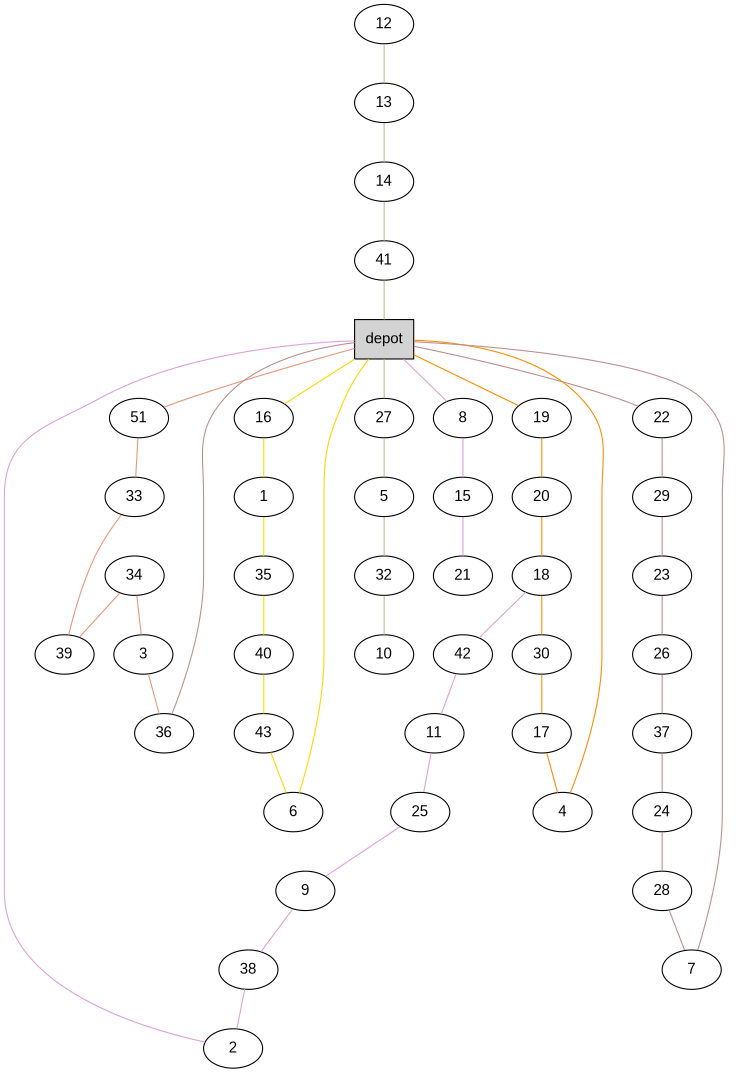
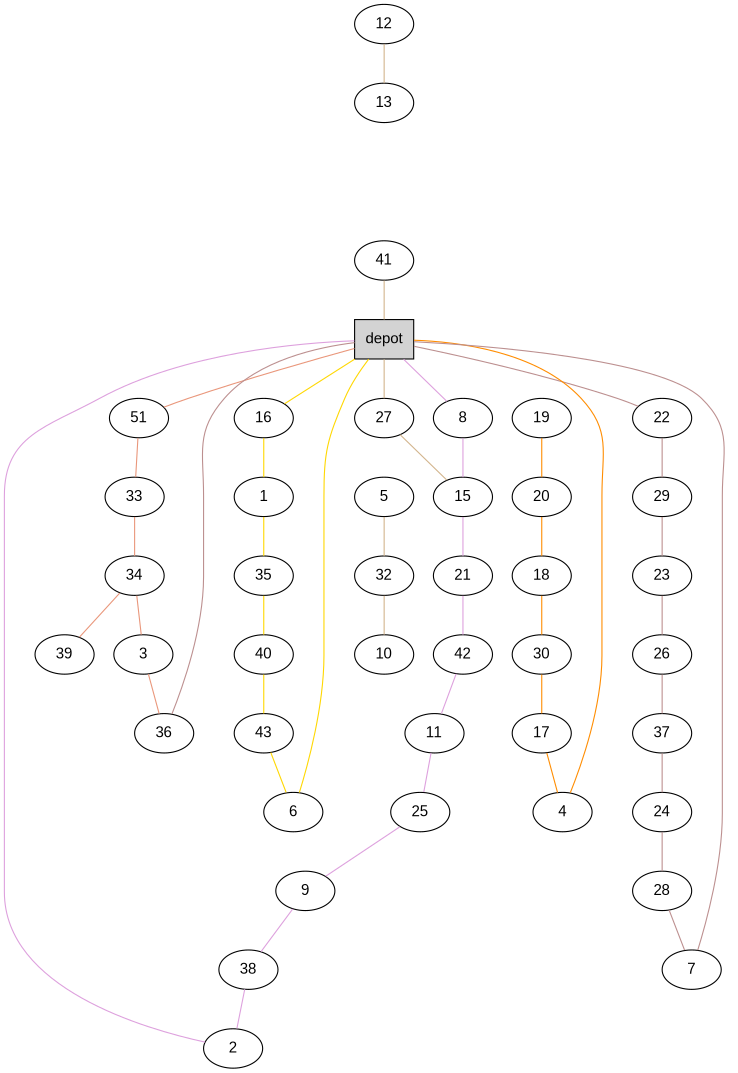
  graph {
    fontname="Liberation Sans"
    node [fontname="Liberation Sans" shape=ellipse]
    edge [color=plum fontname="Liberation Sans"]
    n1 [label=depot shape=box style=filled]
    n2 [label=51]
    16
    8
    27
    19
    22
    33
    1
    15
    5
    20
    29
    34
    39
    3
    36
    35
    40
    43
    6
    21
    42
    11
    25
    9
    38
    2
    32
    10
    12
    13
-   14
    41
    18
    30
    17
    4
    23
    26
    37
    24
    28
    7
    n1 -- n2 [color=darksalmon]
    n1 -- 16 [color=gold]
    n1 -- 8
    n1 -- 27 [color=tan]
-   n1 -- 19 [color=darkorange]
    n1 -- 22 [color=rosybrown]
    n2 -- 33 [color=darksalmon]
    16 -- 1 [color=gold]
    8 -- 15
-   27 -- 5 [color=tan]
+   27 -- 15 [color=tan]
    19 -- 20 [color=darkorange]
    22 -- 29 [color=rosybrown]
-   33 -- 39 [color=darksalmon]
+   33 -- 34 [color=darksalmon]
    1 -- 35 [color=gold]
    15 -- 21
    5 -- 32 [color=tan]
    20 -- 18 [color=darkorange]
    29 -- 23 [color=rosybrown]
    34 -- 39 [color=darksalmon]
    34 -- 3 [color=darksalmon]
    3 -- 36 [color=darksalmon]
    36 -- n1 [color=rosybrown]
    35 -- 40 [color=gold]
    40 -- 43 [color=gold]
    43 -- 6 [color=gold]
    6 -- n1 [color=gold]
-   18 -- 42
+   21 -- 42
    42 -- 11
    11 -- 25
    25 -- 9
    9 -- 38
    38 -- 2
    2 -- n1
    32 -- 10 [color=tan]
    12 -- 13 [color=tan]
-   13 -- 14 [color=tan]
-   14 -- 41 [color=tan]
    41 -- n1 [color=tan]
    18 -- 30 [color=darkorange]
    30 -- 17 [color=darkorange]
    17 -- 4 [color=darkorange]
    4 -- n1 [color=darkorange]
    23 -- 26 [color=rosybrown]
    26 -- 37 [color=rosybrown]
    37 -- 24 [color=rosybrown]
    24 -- 28 [color=rosybrown]
    28 -- 7 [color=rosybrown]
    7 -- n1 [color=rosybrown]
  }
